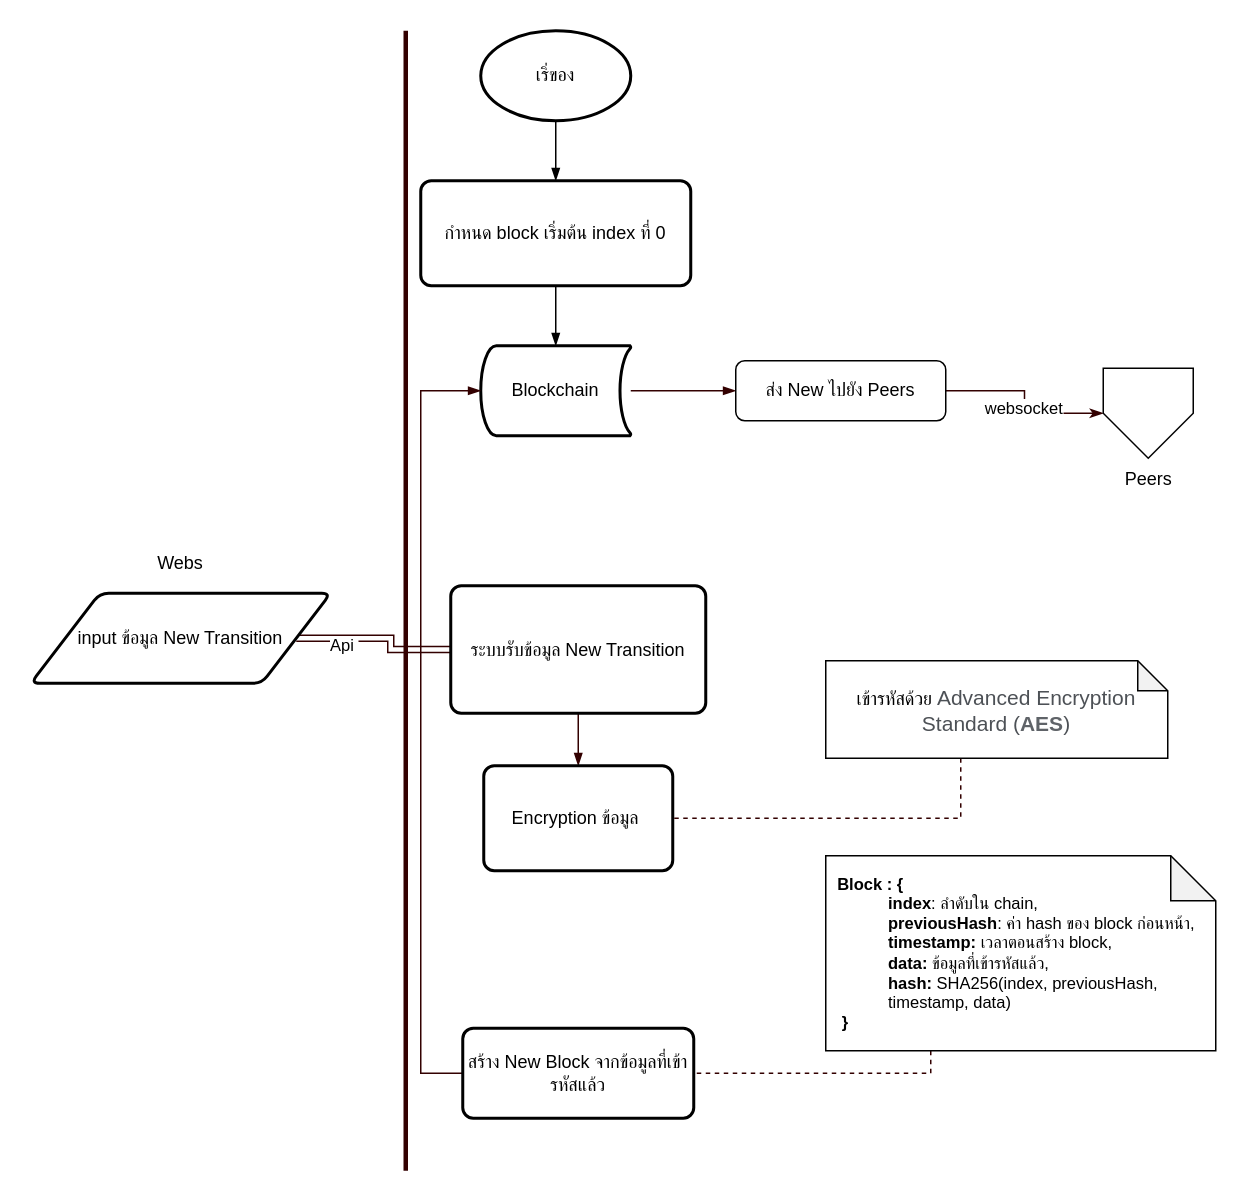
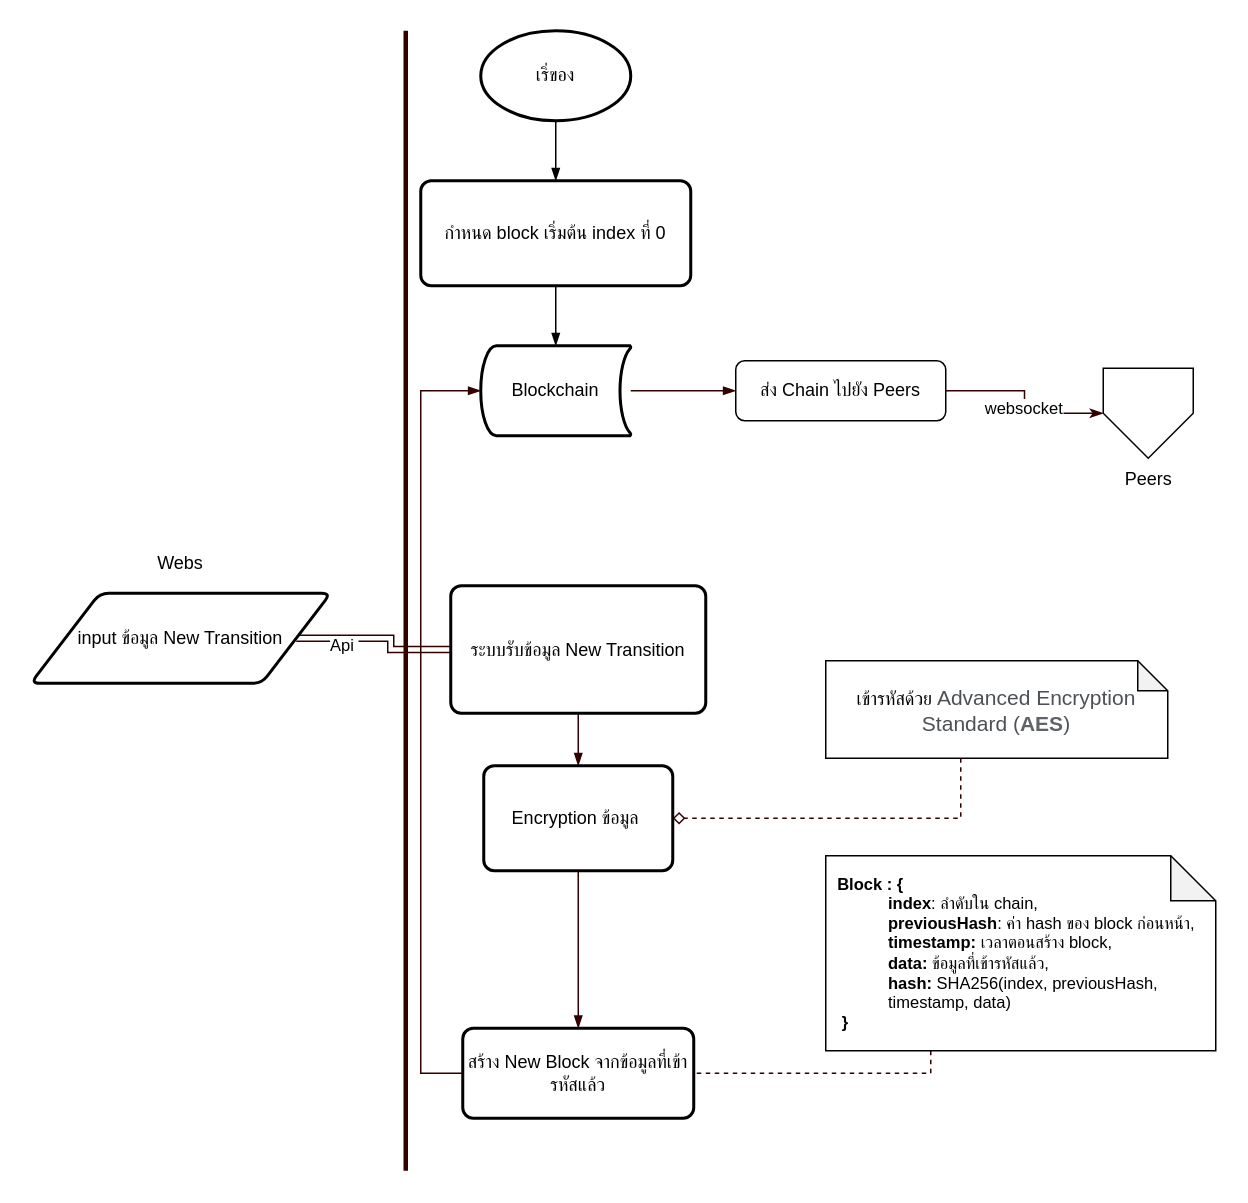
  <mxCell id="0" />
  <mxCell id="1" parent="0" />
  <mxCell id="2" style="edgeStyle=orthogonalEdgeStyle;rounded=0;orthogonalLoop=1;jettySize=auto;html=1;endArrow=blockThin;endFill=1;" parent="1" source="5" target="4" edge="1"><mxGeometry relative="1" as="geometry"><mxPoint x="370" y="150" as="sourcePoint" /></mxGeometry></mxCell>
  <mxCell id="3" style="edgeStyle=orthogonalEdgeStyle;rounded=0;orthogonalLoop=1;jettySize=auto;html=1;endArrow=blockThin;endFill=1;" parent="1" source="4" target="9" edge="1"><mxGeometry relative="1" as="geometry" /></mxCell>
  <mxCell id="4" value="&lt;span&gt;กำหนด block เริ่มต้น index ที่ 0&lt;/span&gt;" style="rounded=1;whiteSpace=wrap;html=1;absoluteArcSize=1;arcSize=14;strokeWidth=2;" parent="1" vertex="1"><mxGeometry x="280" y="120" width="180" height="70" as="geometry" /></mxCell>
  <mxCell id="5" value="&lt;span style=&quot;font-family: &amp;#34;helvetica&amp;#34;&quot;&gt;เริ่ของ&lt;/span&gt;" style="strokeWidth=2;html=1;shape=mxgraph.flowchart.start_1;whiteSpace=wrap;" parent="1" vertex="1"><mxGeometry x="320" y="20" width="100" height="60" as="geometry" /></mxCell>
  <mxCell id="6" style="edgeStyle=orthogonalEdgeStyle;rounded=0;orthogonalLoop=1;jettySize=auto;html=1;strokeColor=#330000;strokeWidth=1;endArrow=blockThin;endFill=1;shape=link;" parent="1" source="23" target="11" edge="1"><mxGeometry relative="1" as="geometry"><mxPoint x="190" y="425" as="sourcePoint" /></mxGeometry></mxCell>
  <mxCell id="7" value="Api&amp;nbsp;" style="edgeLabel;html=1;align=center;verticalAlign=middle;resizable=0;points=[];" parent="6" vertex="1" connectable="0"><mxGeometry x="0.237" y="-1" relative="1" as="geometry"><mxPoint x="-30.72" y="-1" as="offset" /></mxGeometry></mxCell>
  <mxCell id="8" style="edgeStyle=orthogonalEdgeStyle;rounded=0;orthogonalLoop=1;jettySize=auto;html=1;endArrow=blockThin;endFill=1;strokeColor=#330000;strokeWidth=1;" parent="1" source="9" target="20" edge="1"><mxGeometry relative="1" as="geometry" /></mxCell>
  <mxCell id="9" value="Blockchain" style="strokeWidth=2;html=1;shape=mxgraph.flowchart.stored_data;whiteSpace=wrap;" parent="1" vertex="1"><mxGeometry x="320" y="230" width="100" height="60" as="geometry" /></mxCell>
  <mxCell id="10" style="edgeStyle=orthogonalEdgeStyle;rounded=0;orthogonalLoop=1;jettySize=auto;html=1;endArrow=blockThin;endFill=1;strokeColor=#330000;strokeWidth=1;" parent="1" source="11" target="13" edge="1"><mxGeometry relative="1" as="geometry" /></mxCell>
  <mxCell id="11" value="ระบบรับข้อมูล New Transition" style="rounded=1;whiteSpace=wrap;html=1;absoluteArcSize=1;arcSize=14;strokeWidth=2;" parent="1" vertex="1"><mxGeometry x="300" y="390" width="170" height="85" as="geometry" /></mxCell>
+ <mxCell id="12" style="edgeStyle=orthogonalEdgeStyle;rounded=0;orthogonalLoop=1;jettySize=auto;html=1;endArrow=blockThin;endFill=1;strokeColor=#330000;strokeWidth=1;" parent="1" source="13" target="16" edge="1"><mxGeometry relative="1" as="geometry" /></mxCell>
  <mxCell id="13" value="Encryption ข้อมูล&amp;nbsp;" style="rounded=1;whiteSpace=wrap;html=1;absoluteArcSize=1;arcSize=14;strokeWidth=2;" parent="1" vertex="1"><mxGeometry x="322" y="510" width="126" height="70" as="geometry" /></mxCell>
- <mxCell id="14" style="edgeStyle=orthogonalEdgeStyle;rounded=0;orthogonalLoop=1;jettySize=auto;html=1;endArrow=none;endFill=0;strokeColor=#330000;strokeWidth=1;dashed=1;entryX=1;entryY=0.5;entryDx=0;entryDy=0;" parent="1" source="22" target="13" edge="1"><mxGeometry relative="1" as="geometry"><mxPoint x="640" y="480" as="sourcePoint" /><Array as="points"><mxPoint x="640" y="545" /></Array></mxGeometry></mxCell>
+ <mxCell id="14" style="edgeStyle=orthogonalEdgeStyle;rounded=0;orthogonalLoop=1;jettySize=auto;html=1;endArrow=diamond;endFill=0;strokeColor=#330000;strokeWidth=1;dashed=1;entryX=1;entryY=0.5;entryDx=0;entryDy=0;" parent="1" source="22" target="13" edge="1"><mxGeometry relative="1" as="geometry"><mxPoint x="640" y="480" as="sourcePoint" /><Array as="points"><mxPoint x="640" y="545" /></Array></mxGeometry></mxCell>
  <mxCell id="15" style="edgeStyle=orthogonalEdgeStyle;rounded=0;orthogonalLoop=1;jettySize=auto;html=1;entryX=0;entryY=0.5;entryDx=0;entryDy=0;entryPerimeter=0;endArrow=blockThin;endFill=1;strokeColor=#330000;strokeWidth=1;" parent="1" source="16" target="9" edge="1"><mxGeometry relative="1" as="geometry"><Array as="points"><mxPoint x="280" y="715" /><mxPoint x="280" y="260" /></Array></mxGeometry></mxCell>
  <mxCell id="16" value="สร้าง New Block จากข้อมูลที่เข้ารหัสแล้ว" style="rounded=1;whiteSpace=wrap;html=1;absoluteArcSize=1;arcSize=14;strokeWidth=2;" parent="1" vertex="1"><mxGeometry x="308" y="685" width="154" height="60" as="geometry" /></mxCell>
  <mxCell id="17" style="edgeStyle=orthogonalEdgeStyle;rounded=0;orthogonalLoop=1;jettySize=auto;html=1;endArrow=none;endFill=0;strokeColor=#330000;strokeWidth=1;dashed=1;" parent="1" source="25" target="16" edge="1"><mxGeometry relative="1" as="geometry"><mxPoint x="620" y="690" as="sourcePoint" /><Array as="points"><mxPoint x="620" y="715" /></Array></mxGeometry></mxCell>
  <mxCell id="18" style="edgeStyle=orthogonalEdgeStyle;rounded=0;orthogonalLoop=1;jettySize=auto;html=1;endArrow=classicThin;endFill=1;strokeColor=#330000;strokeWidth=1;" parent="1" source="20" target="21" edge="1"><mxGeometry relative="1" as="geometry" /></mxCell>
  <mxCell id="19" value="websocket" style="edgeLabel;html=1;align=center;verticalAlign=middle;resizable=0;points=[];horizontal=1;" parent="18" vertex="1" connectable="0"><mxGeometry x="0.059" y="-2" relative="1" as="geometry"><mxPoint x="1" as="offset" /></mxGeometry></mxCell>
- <mxCell id="20" value="ส่ง New ไปยัง Peers" style="rounded=1;whiteSpace=wrap;html=1;" parent="1" vertex="1"><mxGeometry x="490" y="240" width="140" height="40" as="geometry" /></mxCell>
+ <mxCell id="20" value="ส่ง Chain ไปยัง Peers" style="rounded=1;whiteSpace=wrap;html=1;" parent="1" vertex="1"><mxGeometry x="490" y="240" width="140" height="40" as="geometry" /></mxCell>
  <mxCell id="21" value="Peers" style="verticalLabelPosition=bottom;verticalAlign=top;html=1;shape=offPageConnector;rounded=0;size=0.5;" parent="1" vertex="1"><mxGeometry x="735" y="245" width="60" height="60" as="geometry" /></mxCell>
  <mxCell id="22" value="&lt;span&gt;เข้ารหัสด้วย&amp;nbsp;&lt;/span&gt;&lt;span style=&quot;color: rgb(77 , 81 , 86) ; font-family: &amp;#34;arial&amp;#34; , sans-serif ; font-size: 14px ; text-align: left ; background-color: rgb(255 , 255 , 255)&quot;&gt;Advanced Encryption Standard (&lt;/span&gt;&lt;span style=&quot;font-weight: bold ; color: rgb(95 , 99 , 104) ; font-family: &amp;#34;arial&amp;#34; , sans-serif ; font-size: 14px ; text-align: left ; background-color: rgb(255 , 255 , 255)&quot;&gt;AES&lt;/span&gt;&lt;span style=&quot;color: rgb(77 , 81 , 86) ; font-family: &amp;#34;arial&amp;#34; , sans-serif ; font-size: 14px ; text-align: left ; background-color: rgb(255 , 255 , 255)&quot;&gt;)&lt;/span&gt;" style="shape=note;whiteSpace=wrap;html=1;backgroundOutline=1;darkOpacity=0.05;size=20;" parent="1" vertex="1"><mxGeometry x="550" y="440" width="228" height="65" as="geometry" /></mxCell>
  <mxCell id="23" value="&lt;span&gt;input ข้อมูล New Transition&lt;/span&gt;" style="shape=parallelogram;html=1;strokeWidth=2;perimeter=parallelogramPerimeter;whiteSpace=wrap;rounded=1;arcSize=12;size=0.23;" parent="1" vertex="1"><mxGeometry x="20" y="395" width="200" height="60" as="geometry" /></mxCell>
  <mxCell id="24" value="&lt;span&gt;Webs&lt;/span&gt;" style="text;html=1;strokeColor=none;fillColor=none;align=center;verticalAlign=middle;whiteSpace=wrap;rounded=0;" parent="1" vertex="1"><mxGeometry x="90" y="365" width="60" height="20" as="geometry" /></mxCell>
  <mxCell id="25" value="&lt;div style=&quot;font-size: 11px&quot;&gt;&lt;b&gt;&amp;nbsp; Block : {&lt;/b&gt;&lt;/div&gt;&lt;blockquote style=&quot;margin: 0px 0px 0px 40px ; border: none ; padding: 0px ; font-size: 11px&quot;&gt;&lt;b&gt;index&lt;/b&gt;: ลำดับใน chain,&lt;/blockquote&gt;&lt;blockquote style=&quot;margin: 0px 0px 0px 40px ; border: none ; padding: 0px ; font-size: 11px&quot;&gt;&lt;b&gt;previousHash&lt;/b&gt;: ค่า hash ของ block ก่อนหน้า,&lt;/blockquote&gt;&lt;blockquote style=&quot;margin: 0px 0px 0px 40px ; border: none ; padding: 0px ; font-size: 11px&quot;&gt;&lt;b&gt;timestamp:&amp;nbsp;&lt;/b&gt;เวลาตอนสร้าง block,&lt;/blockquote&gt;&lt;blockquote style=&quot;margin: 0px 0px 0px 40px ; border: none ; padding: 0px ; font-size: 11px&quot;&gt;&lt;b&gt;data:&amp;nbsp;&lt;/b&gt;ข้อมูลที่เข้ารหัสแล้ว,&lt;/blockquote&gt;&lt;blockquote style=&quot;margin: 0px 0px 0px 40px ; border: none ; padding: 0px ; font-size: 11px&quot;&gt;&lt;b&gt;hash:&amp;nbsp;&lt;/b&gt;SHA256(index,&amp;nbsp;previousHash, timestamp, data)&amp;nbsp;&lt;/blockquote&gt;&lt;font style=&quot;font-size: 11px&quot;&gt;&lt;div&gt;&lt;b&gt;&amp;nbsp; &amp;nbsp;}&lt;/b&gt;&lt;/div&gt;&lt;/font&gt;" style="shape=note;whiteSpace=wrap;html=1;backgroundOutline=1;darkOpacity=0.05;align=left;" parent="1" vertex="1"><mxGeometry x="550" y="570" width="260" height="130" as="geometry" /></mxCell>
  <mxCell id="26" value="" style="endArrow=none;html=1;strokeColor=#330000;strokeWidth=3;" parent="1" edge="1"><mxGeometry width="50" height="50" relative="1" as="geometry"><mxPoint x="270" y="780" as="sourcePoint" /><mxPoint x="270" y="20" as="targetPoint" /></mxGeometry></mxCell>
